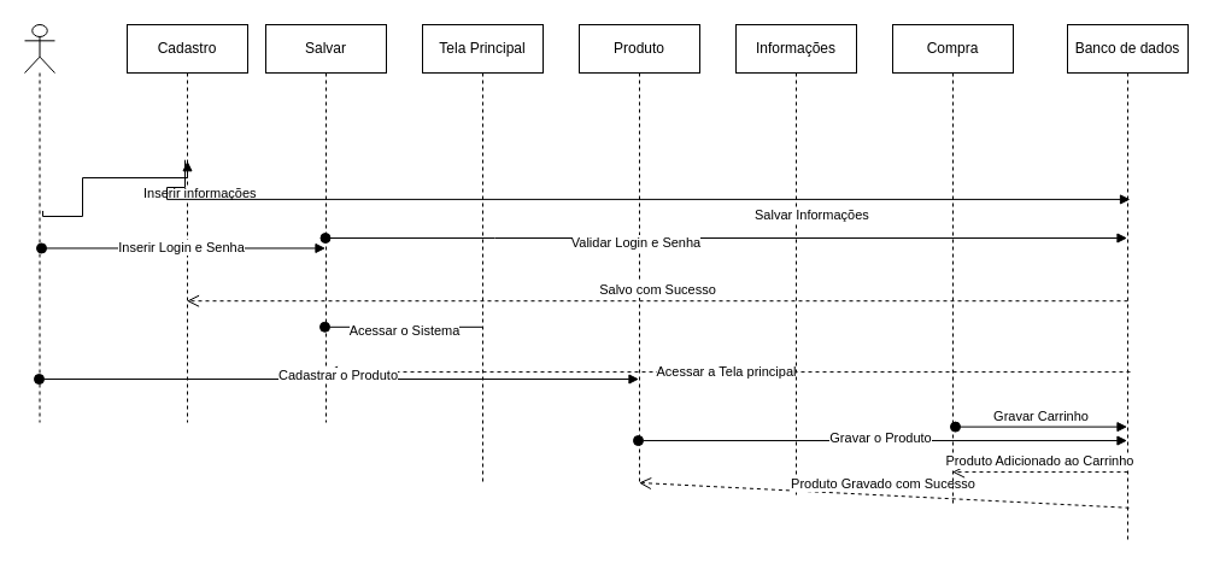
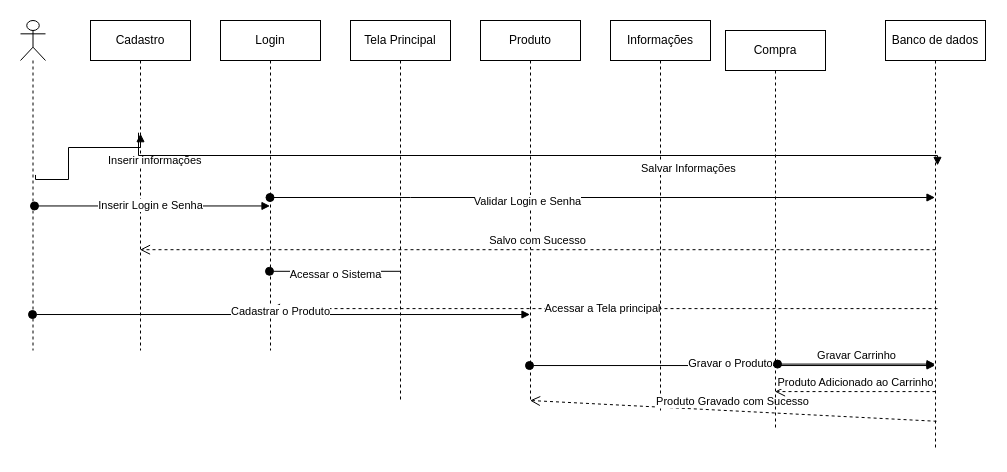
  <mxCell id="0" />
  <mxCell id="1" parent="0" />
- <mxCell id="2" value="Cadastro" style="shape=umlLifeline;perimeter=lifelinePerimeter;whiteSpace=wrap;html=1;container=1;dropTarget=0;collapsible=0;recursiveResize=0;outlineConnect=0;portConstraint=eastwest;newEdgeStyle={&quot;curved&quot;:0,&quot;rounded&quot;:0};" vertex="1" parent="1"><mxGeometry x="105" y="20" width="100" height="330" as="geometry" /></mxCell>
- <mxCell id="3" value="Salvar" style="shape=umlLifeline;perimeter=lifelinePerimeter;whiteSpace=wrap;html=1;container=1;dropTarget=0;collapsible=0;recursiveResize=0;outlineConnect=0;portConstraint=eastwest;newEdgeStyle={&quot;curved&quot;:0,&quot;rounded&quot;:0};" vertex="1" parent="1"><mxGeometry x="220" y="20" width="100" height="330" as="geometry" /></mxCell>
+ <mxCell id="2" value="Cadastro" style="shape=umlLifeline;perimeter=lifelinePerimeter;whiteSpace=wrap;html=1;container=1;dropTarget=0;collapsible=0;recursiveResize=0;outlineConnect=0;portConstraint=eastwest;newEdgeStyle={&quot;curved&quot;:0,&quot;rounded&quot;:0};" vertex="1" parent="1"><mxGeometry x="90" y="20" width="100" height="330" as="geometry" /></mxCell>
+ <mxCell id="3" value="Login" style="shape=umlLifeline;perimeter=lifelinePerimeter;whiteSpace=wrap;html=1;container=1;dropTarget=0;collapsible=0;recursiveResize=0;outlineConnect=0;portConstraint=eastwest;newEdgeStyle={&quot;curved&quot;:0,&quot;rounded&quot;:0};" vertex="1" parent="1"><mxGeometry x="220" y="20" width="100" height="330" as="geometry" /></mxCell>
  <mxCell id="4" value="Tela Principal" style="shape=umlLifeline;perimeter=lifelinePerimeter;whiteSpace=wrap;html=1;container=1;dropTarget=0;collapsible=0;recursiveResize=0;outlineConnect=0;portConstraint=eastwest;newEdgeStyle={&quot;curved&quot;:0,&quot;rounded&quot;:0};" vertex="1" parent="1"><mxGeometry x="350" y="20" width="100" height="380" as="geometry" /></mxCell>
  <mxCell id="5" value="Produto" style="shape=umlLifeline;perimeter=lifelinePerimeter;whiteSpace=wrap;html=1;container=1;dropTarget=0;collapsible=0;recursiveResize=0;outlineConnect=0;portConstraint=eastwest;newEdgeStyle={&quot;curved&quot;:0,&quot;rounded&quot;:0};" vertex="1" parent="1"><mxGeometry x="480" y="20" width="100" height="380" as="geometry" /></mxCell>
  <mxCell id="6" value="Informações" style="shape=umlLifeline;perimeter=lifelinePerimeter;whiteSpace=wrap;html=1;container=1;dropTarget=0;collapsible=0;recursiveResize=0;outlineConnect=0;portConstraint=eastwest;newEdgeStyle={&quot;curved&quot;:0,&quot;rounded&quot;:0};" vertex="1" parent="1"><mxGeometry x="610" y="20" width="100" height="390" as="geometry" /></mxCell>
  <mxCell id="7" value="Banco de dados" style="shape=umlLifeline;perimeter=lifelinePerimeter;whiteSpace=wrap;html=1;container=1;dropTarget=0;collapsible=0;recursiveResize=0;outlineConnect=0;portConstraint=eastwest;newEdgeStyle={&quot;curved&quot;:0,&quot;rounded&quot;:0};" vertex="1" parent="1"><mxGeometry x="885" y="20" width="100" height="430" as="geometry" /></mxCell>
  <mxCell id="8" value="" style="shape=umlLifeline;perimeter=lifelinePerimeter;whiteSpace=wrap;html=1;container=1;dropTarget=0;collapsible=0;recursiveResize=0;outlineConnect=0;portConstraint=eastwest;newEdgeStyle={&quot;curved&quot;:0,&quot;rounded&quot;:0};participant=umlActor;" vertex="1" parent="1"><mxGeometry x="20" y="20" width="25" height="330" as="geometry" /></mxCell>
  <mxCell id="9" value="Inserir informações" style="endArrow=block;endFill=1;html=1;edgeStyle=orthogonalEdgeStyle;align=left;verticalAlign=top;rounded=0;exitX=0.6;exitY=0.468;exitDx=0;exitDy=0;exitPerimeter=0;entryX=0.5;entryY=0.343;entryDx=0;entryDy=0;entryPerimeter=0;" edge="1" parent="1" source="8" target="2"><mxGeometry x="0.395" relative="1" as="geometry"><mxPoint x="330" y="340" as="sourcePoint" /><mxPoint x="490" y="340" as="targetPoint" /><Array as="points"><mxPoint x="35" y="179" /><mxPoint x="68" y="179" /><mxPoint x="68" y="147" /></Array><mxPoint as="offset" /></mxGeometry></mxCell>
  <mxCell id="10" value="Salvar Informações" style="endArrow=block;endFill=1;html=1;edgeStyle=orthogonalEdgeStyle;align=left;verticalAlign=top;rounded=0;exitX=0.48;exitY=0.34;exitDx=0;exitDy=0;exitPerimeter=0;entryX=0.52;entryY=0.337;entryDx=0;entryDy=0;entryPerimeter=0;" edge="1" parent="1" source="2" target="7"><mxGeometry x="0.261" relative="1" as="geometry"><mxPoint x="330" y="340" as="sourcePoint" /><mxPoint x="490" y="340" as="targetPoint" /><Array as="points"><mxPoint x="138" y="155" /></Array><mxPoint as="offset" /></mxGeometry></mxCell>
  <mxCell id="11" value="Salvo com Sucesso" style="html=1;verticalAlign=bottom;endArrow=open;dashed=1;endSize=8;curved=0;rounded=0;exitX=0.5;exitY=0.533;exitDx=0;exitDy=0;exitPerimeter=0;" edge="1" parent="1" source="7" target="2"><mxGeometry relative="1" as="geometry"><mxPoint x="450" y="340" as="sourcePoint" /><mxPoint x="370" y="340" as="targetPoint" /></mxGeometry></mxCell>
  <mxCell id="12" value="Inserir Login e Senha" style="html=1;verticalAlign=bottom;startArrow=oval;startFill=1;endArrow=block;startSize=8;curved=0;rounded=0;exitX=0.56;exitY=0.562;exitDx=0;exitDy=0;exitPerimeter=0;" edge="1" parent="1" source="8" target="3"><mxGeometry x="-0.015" y="-9" width="60" relative="1" as="geometry"><mxPoint x="380" y="340" as="sourcePoint" /><mxPoint x="440" y="340" as="targetPoint" /><mxPoint as="offset" /></mxGeometry></mxCell>
  <mxCell id="13" value="Validar Login e Senha" style="html=1;verticalAlign=bottom;startArrow=oval;startFill=1;endArrow=block;startSize=8;curved=0;rounded=0;" edge="1" parent="1" source="3" target="7"><mxGeometry x="-0.228" y="-13" width="60" relative="1" as="geometry"><mxPoint x="380" y="340" as="sourcePoint" /><mxPoint x="440" y="340" as="targetPoint" /><Array as="points"><mxPoint x="410" y="197" /></Array><mxPoint as="offset" /></mxGeometry></mxCell>
  <mxCell id="14" value="Acessar a Tela principal" style="html=1;verticalAlign=bottom;endArrow=open;dashed=1;endSize=8;curved=0;rounded=0;exitX=0.52;exitY=0.67;exitDx=0;exitDy=0;exitPerimeter=0;" edge="1" parent="1" source="7" target="3"><mxGeometry x="0.003" y="9" relative="1" as="geometry"><mxPoint x="710" y="340" as="sourcePoint" /><mxPoint x="630" y="340" as="targetPoint" /><mxPoint as="offset" /></mxGeometry></mxCell>
  <mxCell id="15" value="Acessar o Sistema" style="html=1;verticalAlign=bottom;startArrow=oval;startFill=1;endArrow=none;startSize=8;curved=0;rounded=0;exitX=0.49;exitY=0.76;exitDx=0;exitDy=0;exitPerimeter=0;" edge="1" parent="1" source="3" target="4"><mxGeometry x="0.006" y="-12" width="60" relative="1" as="geometry"><mxPoint x="640" y="340" as="sourcePoint" /><mxPoint x="700" y="340" as="targetPoint" /><mxPoint as="offset" /></mxGeometry></mxCell>
  <mxCell id="16" value="Cadastrar o Produto" style="html=1;verticalAlign=bottom;startArrow=oval;startFill=1;endArrow=block;startSize=8;curved=0;rounded=0;exitX=0.48;exitY=0.891;exitDx=0;exitDy=0;exitPerimeter=0;" edge="1" parent="1" source="8" target="5"><mxGeometry x="-0.003" y="-6" width="60" relative="1" as="geometry"><mxPoint x="640" y="340" as="sourcePoint" /><mxPoint x="700" y="340" as="targetPoint" /><mxPoint as="offset" /></mxGeometry></mxCell>
  <mxCell id="17" value="Gravar o Produto" style="html=1;verticalAlign=bottom;startArrow=oval;startFill=1;endArrow=block;startSize=8;curved=0;rounded=0;exitX=0.49;exitY=0.908;exitDx=0;exitDy=0;exitPerimeter=0;" edge="1" parent="1" source="5" target="7"><mxGeometry x="-0.01" y="-7" width="60" relative="1" as="geometry"><mxPoint x="640" y="260" as="sourcePoint" /><mxPoint x="700" y="260" as="targetPoint" /><mxPoint as="offset" /></mxGeometry></mxCell>
  <mxCell id="18" value="Produto Gravado com Sucesso" style="html=1;verticalAlign=bottom;endArrow=open;dashed=1;endSize=8;curved=0;rounded=0;exitX=0.51;exitY=0.932;exitDx=0;exitDy=0;exitPerimeter=0;" edge="1" parent="1" source="7" target="5"><mxGeometry relative="1" as="geometry"><mxPoint x="710" y="260" as="sourcePoint" /><mxPoint x="630" y="260" as="targetPoint" /></mxGeometry></mxCell>
- <mxCell id="19" value="Compra" style="shape=umlLifeline;perimeter=lifelinePerimeter;whiteSpace=wrap;html=1;container=1;dropTarget=0;collapsible=0;recursiveResize=0;outlineConnect=0;portConstraint=eastwest;newEdgeStyle={&quot;curved&quot;:0,&quot;rounded&quot;:0};" vertex="1" parent="1"><mxGeometry x="740" y="20" width="100" height="400" as="geometry" /></mxCell>
+ <mxCell id="19" value="Compra" style="shape=umlLifeline;perimeter=lifelinePerimeter;whiteSpace=wrap;html=1;container=1;dropTarget=0;collapsible=0;recursiveResize=0;outlineConnect=0;portConstraint=eastwest;newEdgeStyle={&quot;curved&quot;:0,&quot;rounded&quot;:0};" vertex="1" parent="1"><mxGeometry x="725" y="30" width="100" height="400" as="geometry" /></mxCell>
  <mxCell id="20" value="Gravar Carrinho" style="html=1;verticalAlign=bottom;startArrow=oval;startFill=1;endArrow=block;startSize=8;curved=0;rounded=0;exitX=0.52;exitY=0.834;exitDx=0;exitDy=0;exitPerimeter=0;" edge="1" parent="1" source="19" target="7"><mxGeometry width="60" relative="1" as="geometry"><mxPoint x="640" y="260" as="sourcePoint" /><mxPoint x="700" y="260" as="targetPoint" /><Array as="points" /></mxGeometry></mxCell>
  <mxCell id="21" value="Produto Adicionado ao Carrinho" style="html=1;verticalAlign=bottom;endArrow=open;dashed=1;endSize=8;curved=0;rounded=0;exitX=0.5;exitY=0.863;exitDx=0;exitDy=0;exitPerimeter=0;" edge="1" parent="1" source="7" target="19"><mxGeometry relative="1" as="geometry"><mxPoint x="710" y="260" as="sourcePoint" /><mxPoint x="630" y="260" as="targetPoint" /></mxGeometry></mxCell>
